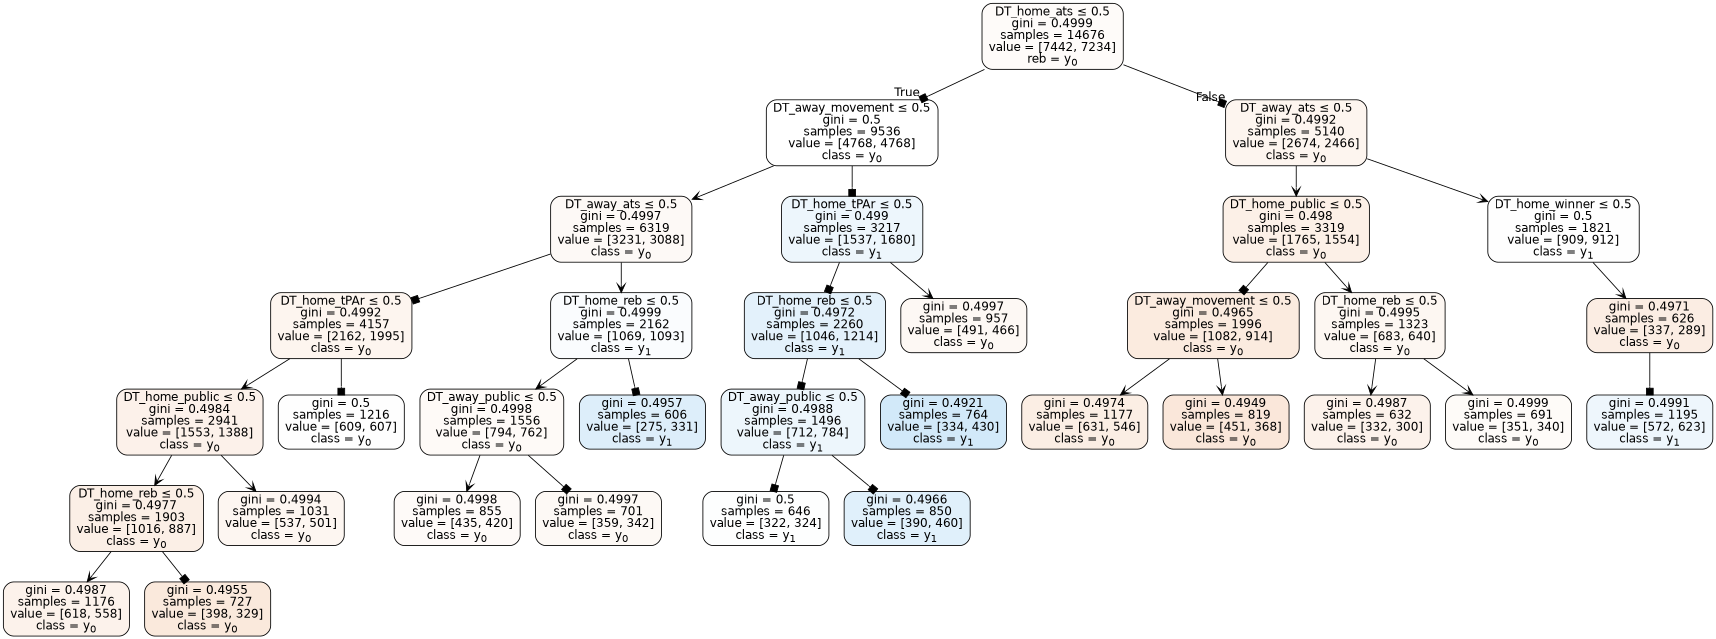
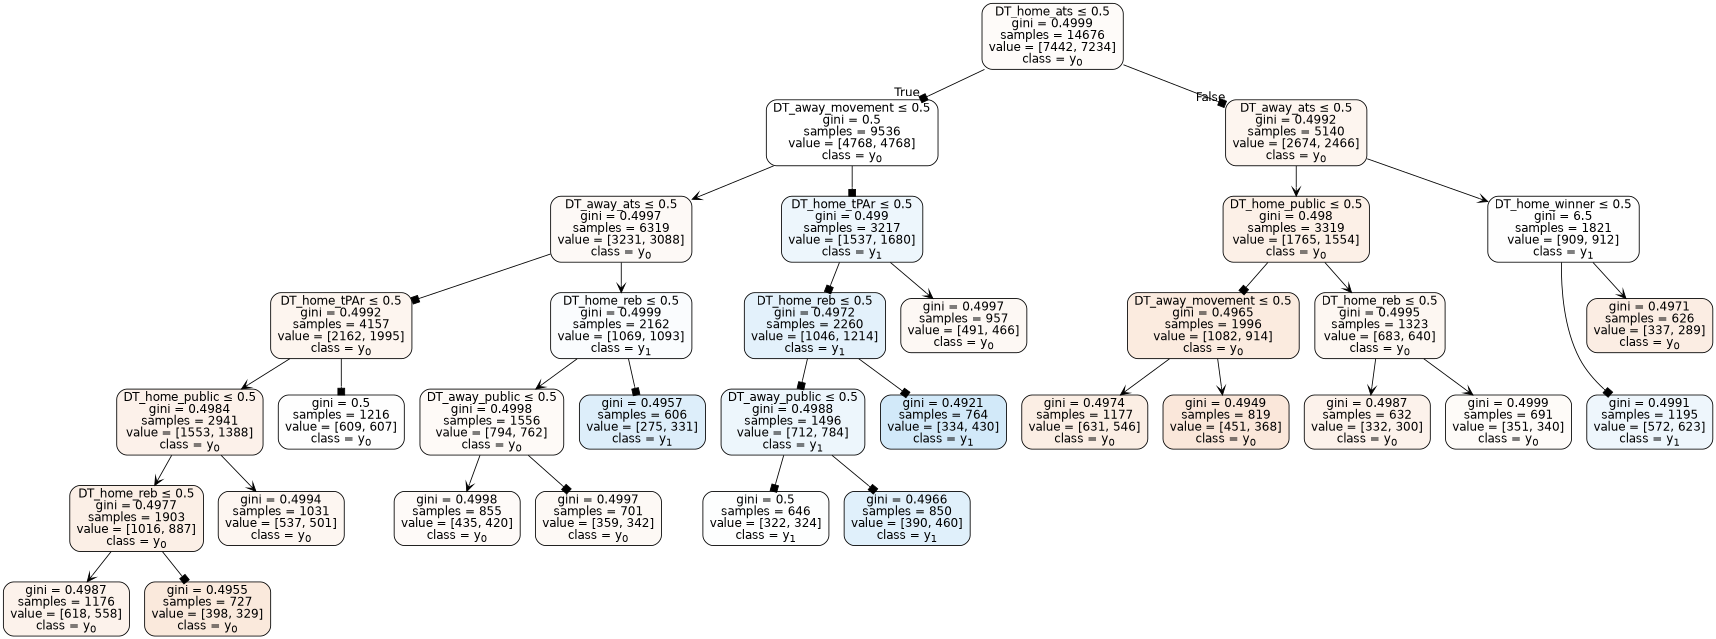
  digraph {
    node [color=black fillcolor="#e5813914" fontname=helvetica shape=box style="filled, rounded"]
    edge [arrowhead=vee fontname=helvetica]
-   n1 [fillcolor="#e5813907" label=<DT_home_ats &le; 0.5<br/>gini = 0.4999<br/>samples = 14676<br/>value = [7442, 7234]<br/>reb = y<SUB>0</SUB>>]
+   n1 [fillcolor="#e5813907" label=<DT_home_ats &le; 0.5<br/>gini = 0.4999<br/>samples = 14676<br/>value = [7442, 7234]<br/>class = y<SUB>0</SUB>>]
    n2 [fillcolor="#e5813900" label=<DT_away_movement &le; 0.5<br/>gini = 0.5<br/>samples = 9536<br/>value = [4768, 4768]<br/>class = y<SUB>0</SUB>>]
    n3 [label=<DT_away_ats &le; 0.5<br/>gini = 0.4992<br/>samples = 5140<br/>value = [2674, 2466]<br/>class = y<SUB>0</SUB>>]
    n4 [fillcolor="#e581390b" label=<DT_away_ats &le; 0.5<br/>gini = 0.4997<br/>samples = 6319<br/>value = [3231, 3088]<br/>class = y<SUB>0</SUB>>]
    n5 [fillcolor="#399de516" label=<DT_home_tPAr &le; 0.5<br/>gini = 0.499<br/>samples = 3217<br/>value = [1537, 1680]<br/>class = y<SUB>1</SUB>>]
    n6 [fillcolor="#e581391e" label=<DT_home_public &le; 0.5<br/>gini = 0.498<br/>samples = 3319<br/>value = [1765, 1554]<br/>class = y<SUB>0</SUB>>]
-   n7 [fillcolor="#399de501" label=<DT_home_winner &le; 0.5<br/>gini = 0.5<br/>samples = 1821<br/>value = [909, 912]<br/>class = y<SUB>1</SUB>>]
+   n7 [fillcolor="#399de501" label=<DT_home_winner &le; 0.5<br/>gini = 6.5<br/>samples = 1821<br/>value = [909, 912]<br/>class = y<SUB>1</SUB>>]
    n8 [label=<DT_home_tPAr &le; 0.5<br/>gini = 0.4992<br/>samples = 4157<br/>value = [2162, 1995]<br/>class = y<SUB>0</SUB>>]
    n9 [fillcolor="#399de506" label=<DT_home_reb &le; 0.5<br/>gini = 0.4999<br/>samples = 2162<br/>value = [1069, 1093]<br/>class = y<SUB>1</SUB>>]
    n10 [fillcolor="#399de523" label=<DT_home_reb &le; 0.5<br/>gini = 0.4972<br/>samples = 2260<br/>value = [1046, 1214]<br/>class = y<SUB>1</SUB>>]
    n11 [fillcolor="#e581390d" label=<gini = 0.4997<br/>samples = 957<br/>value = [491, 466]<br/>class = y<SUB>0</SUB>>]
    n12 [fillcolor="#e581391b" label=<DT_home_public &le; 0.5<br/>gini = 0.4984<br/>samples = 2941<br/>value = [1553, 1388]<br/>class = y<SUB>0</SUB>>]
    n13 [fillcolor="#e5813901" label=<gini = 0.5<br/>samples = 1216<br/>value = [609, 607]<br/>class = y<SUB>0</SUB>>]
    n14 [fillcolor="#e581390a" label=<DT_away_public &le; 0.5<br/>gini = 0.4998<br/>samples = 1556<br/>value = [794, 762]<br/>class = y<SUB>0</SUB>>]
    n15 [fillcolor="#399de52b" label=<gini = 0.4957<br/>samples = 606<br/>value = [275, 331]<br/>class = y<SUB>1</SUB>>]
    n16 [fillcolor="#e5813920" label=<DT_home_reb &le; 0.5<br/>gini = 0.4977<br/>samples = 1903<br/>value = [1016, 887]<br/>class = y<SUB>0</SUB>>]
    n17 [fillcolor="#e5813911" label=<gini = 0.4994<br/>samples = 1031<br/>value = [537, 501]<br/>class = y<SUB>0</SUB>>]
    n18 [fillcolor="#e5813919" label=<gini = 0.4987<br/>samples = 1176<br/>value = [618, 558]<br/>class = y<SUB>0</SUB>>]
    n19 [fillcolor="#e581392c" label=<gini = 0.4955<br/>samples = 727<br/>value = [398, 329]<br/>class = y<SUB>0</SUB>>]
    n20 [fillcolor="#e5813909" label=<gini = 0.4998<br/>samples = 855<br/>value = [435, 420]<br/>class = y<SUB>0</SUB>>]
    n21 [fillcolor="#e581390c" label=<gini = 0.4997<br/>samples = 701<br/>value = [359, 342]<br/>class = y<SUB>0</SUB>>]
    n22 [fillcolor="#399de517" label=<DT_away_public &le; 0.5<br/>gini = 0.4988<br/>samples = 1496<br/>value = [712, 784]<br/>class = y<SUB>1</SUB>>]
    n23 [fillcolor="#399de539" label=<gini = 0.4921<br/>samples = 764<br/>value = [334, 430]<br/>class = y<SUB>1</SUB>>]
    n24 [fillcolor="#399de502" label=<gini = 0.5<br/>samples = 646<br/>value = [322, 324]<br/>class = y<SUB>1</SUB>>]
    n25 [fillcolor="#399de527" label=<gini = 0.4966<br/>samples = 850<br/>value = [390, 460]<br/>class = y<SUB>1</SUB>>]
    n26 [fillcolor="#e5813928" label=<DT_away_movement &le; 0.5<br/>gini = 0.4965<br/>samples = 1996<br/>value = [1082, 914]<br/>class = y<SUB>0</SUB>>]
    n27 [fillcolor="#e5813910" label=<DT_home_reb &le; 0.5<br/>gini = 0.4995<br/>samples = 1323<br/>value = [683, 640]<br/>class = y<SUB>0</SUB>>]
    n28 [fillcolor="#399de515" label=<gini = 0.4991<br/>samples = 1195<br/>value = [572, 623]<br/>class = y<SUB>1</SUB>>]
    n29 [fillcolor="#e5813924" label=<gini = 0.4971<br/>samples = 626<br/>value = [337, 289]<br/>class = y<SUB>0</SUB>>]
    n30 [fillcolor="#e5813922" label=<gini = 0.4974<br/>samples = 1177<br/>value = [631, 546]<br/>class = y<SUB>0</SUB>>]
    n31 [fillcolor="#e581392f" label=<gini = 0.4949<br/>samples = 819<br/>value = [451, 368]<br/>class = y<SUB>0</SUB>>]
    n32 [fillcolor="#e5813919" label=<gini = 0.4987<br/>samples = 632<br/>value = [332, 300]<br/>class = y<SUB>0</SUB>>]
    n33 [fillcolor="#e5813908" label=<gini = 0.4999<br/>samples = 691<br/>value = [351, 340]<br/>class = y<SUB>0</SUB>>]
    n1 -> n2 [arrowhead=box headlabel=True labelangle=45 labeldistance=2.5]
    n1 -> n3 [arrowhead=box headlabel=False labelangle=-45 labeldistance=2.5]
    n2 -> n4
    n2 -> n5 [arrowhead=box]
    n3 -> n6
    n3 -> n7
    n4 -> n8 [arrowhead=box]
    n4 -> n9
    n5 -> n10 [arrowhead=box]
    n5 -> n11
    n6 -> n26 [arrowhead=box]
    n6 -> n27
-   n29 -> n28 [arrowhead=box]
+   n7 -> n28 [arrowhead=box]
    n7 -> n29
    n8 -> n12
    n8 -> n13 [arrowhead=box]
    n9 -> n14
    n9 -> n15 [arrowhead=box]
    n10 -> n22 [arrowhead=box]
    n10 -> n23 [arrowhead=box]
    n12 -> n16
    n12 -> n17
    n14 -> n20
    n14 -> n21 [arrowhead=box]
    n16 -> n18
    n16 -> n19 [arrowhead=box]
    n22 -> n24 [arrowhead=box]
    n22 -> n25 [arrowhead=box]
    n26 -> n30
    n26 -> n31
    n27 -> n32
    n27 -> n33
  }
